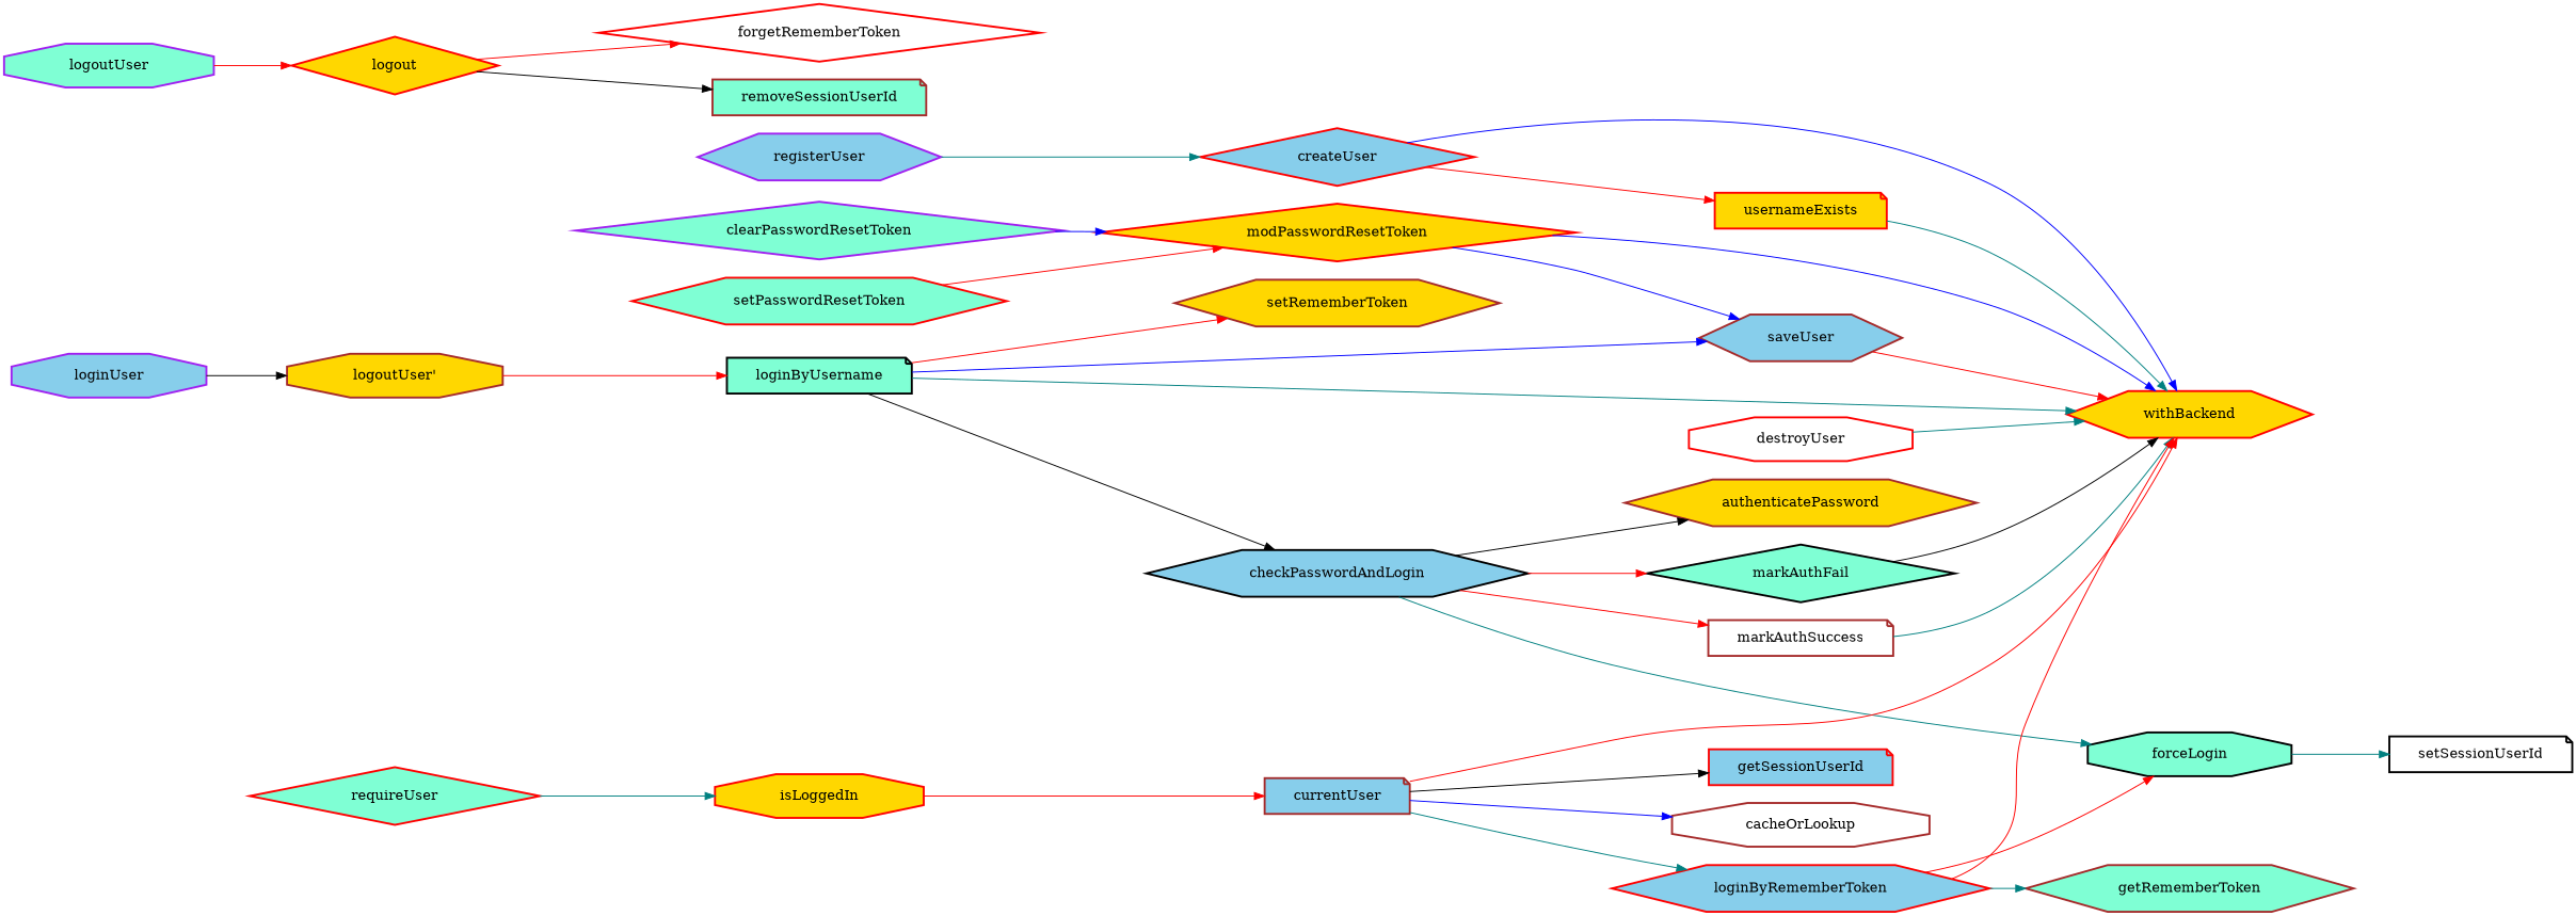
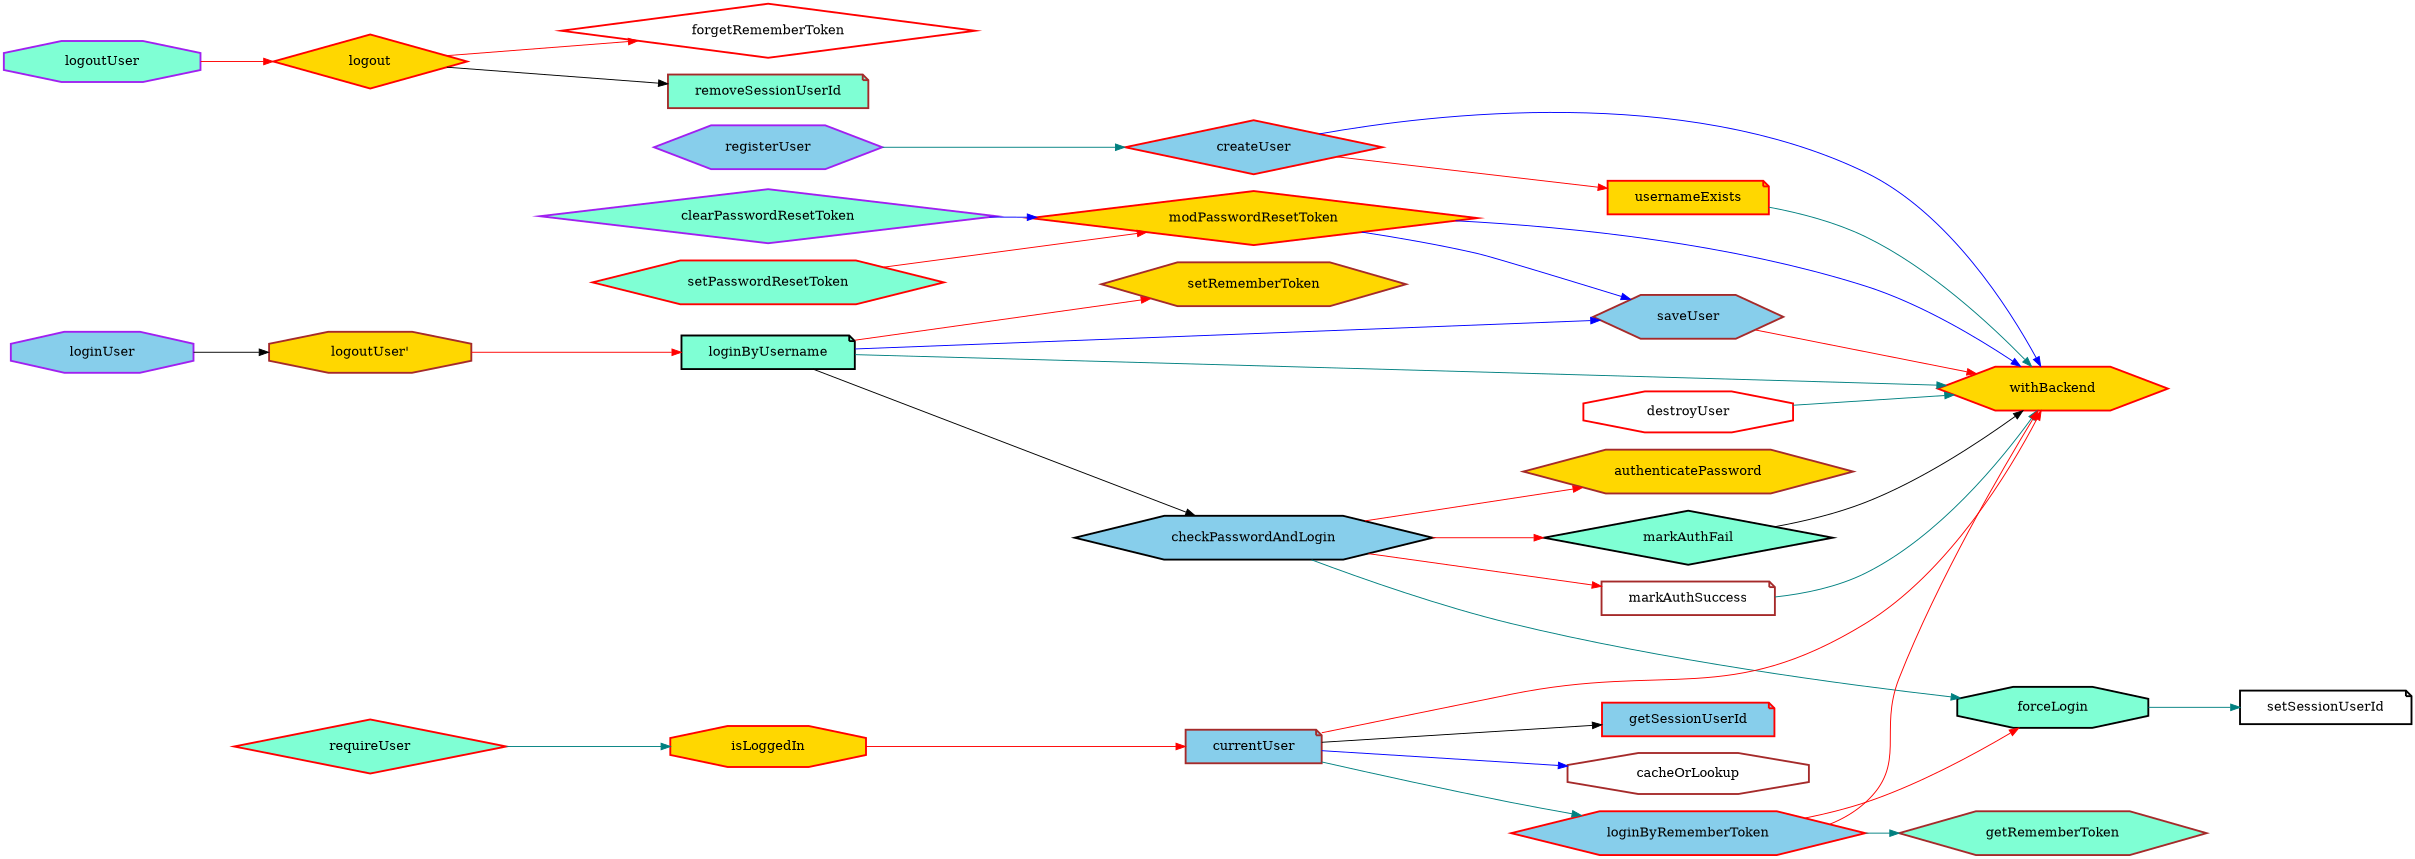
  digraph {
    rankdir=LR
    node [color=red fillcolor=aquamarine margin="0.4,0.1" shape=hexagon style="filled,bold"]
    edge [color=red penwidth=1]
    n1 [color=brown fillcolor=gold label=authenticatePassword]
    n2 [color=brown fillcolor=white label=cacheOrLookup shape=octagon]
    n3 [color=black fillcolor=skyblue label=checkPasswordAndLogin]
    n4 [color=black label=forceLogin shape=octagon]
    n5 [color=black label=markAuthFail shape=diamond]
    n6 [color=brown fillcolor=white label=markAuthSuccess shape=note]
    n7 [color=black fillcolor=white label=setSessionUserId shape=note]
    n8 [fillcolor=gold label=withBackend]
    n9 [color=purple label=clearPasswordResetToken shape=diamond]
    n10 [fillcolor=gold label=modPasswordResetToken shape=diamond]
    n11 [color=brown fillcolor=skyblue label=saveUser]
    n12 [fillcolor=skyblue label=createUser shape=diamond]
    n13 [fillcolor=gold label=usernameExists shape=note]
    n14 [color=brown fillcolor=skyblue label=currentUser shape=note]
    n15 [fillcolor=skyblue label=getSessionUserId shape=note]
    n16 [fillcolor=skyblue label=loginByRememberToken]
    n17 [color=brown label=getRememberToken]
    n18 [fillcolor=white label=destroyUser shape=octagon]
    n19 [fillcolor=white label=forgetRememberToken shape=diamond]
    n20 [fillcolor=gold label=isLoggedIn shape=octagon]
    n21 [color=black label=loginByUsername shape=note]
    n22 [color=brown fillcolor=gold label=setRememberToken]
    n23 [color=purple fillcolor=skyblue label=loginUser shape=octagon]
    n24 [color=brown fillcolor=gold label="logoutUser'" shape=octagon]
    n25 [fillcolor=gold label=logout shape=diamond]
    n26 [color=brown label=removeSessionUserId shape=note]
    n27 [color=purple label=logoutUser shape=octagon]
    n28 [color=purple fillcolor=skyblue label=registerUser]
    n29 [label=requireUser shape=diamond]
    n30 [label=setPasswordResetToken]
-   n3 -> n1 [color=black]
+   n3 -> n1
    n3 -> n4 [color=teal]
    n3 -> n5
    n3 -> n6
    n4 -> n7 [color=teal]
    n5 -> n8 [color=black]
    n6 -> n8 [color=teal]
    n9 -> n10 [color=blue]
    n10 -> n8 [color=blue]
    n10 -> n11 [color=blue]
    n11 -> n8
    n12 -> n8 [color=blue]
    n12 -> n13
    n13 -> n8 [color=teal]
    n14 -> n2 [color=blue]
    n14 -> n8
    n14 -> n15 [color=black]
    n14 -> n16 [color=teal]
    n16 -> n4
    n16 -> n8
    n16 -> n17 [color=teal]
    n18 -> n8 [color=teal]
    n20 -> n14
    n21 -> n3 [color=black]
    n21 -> n8 [color=teal]
    n21 -> n11 [color=blue]
    n21 -> n22
    n23 -> n24 [color=black]
    n24 -> n21
    n25 -> n19
    n25 -> n26 [color=black]
    n27 -> n25
    n28 -> n12 [color=teal]
    n29 -> n20 [color=teal]
    n30 -> n10
  }
